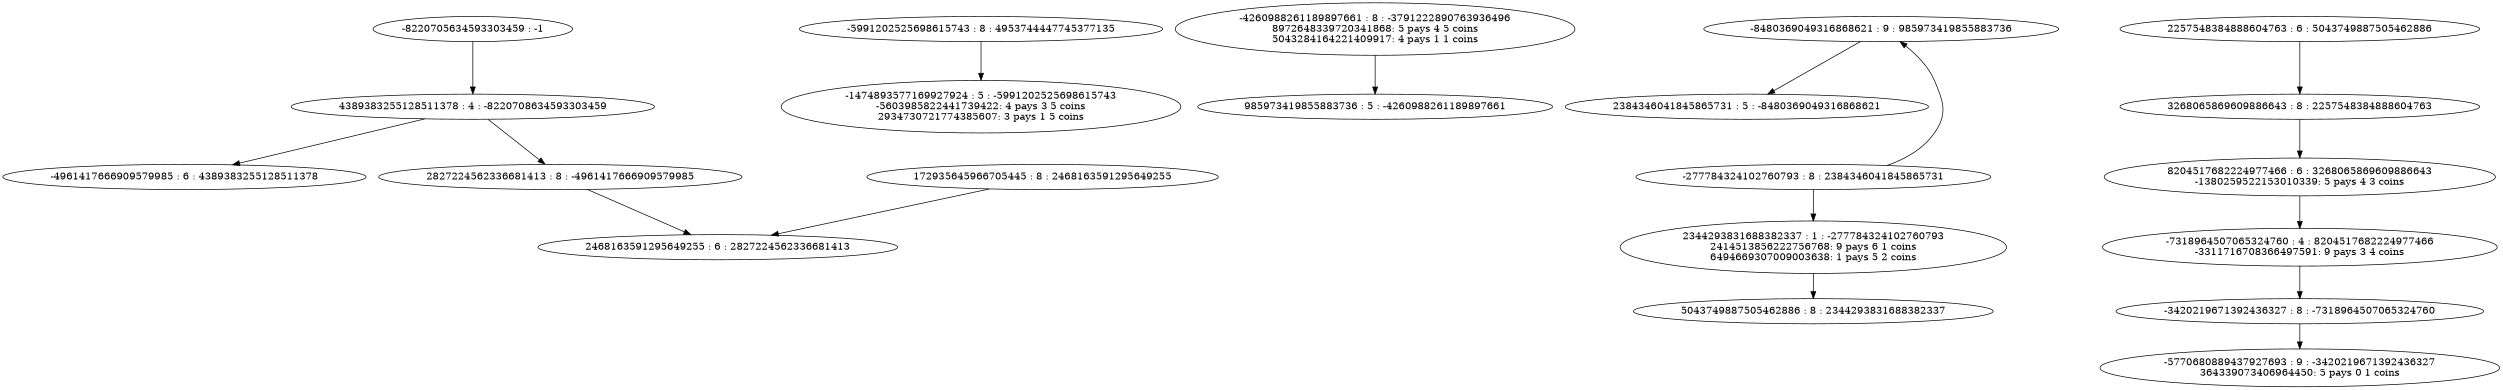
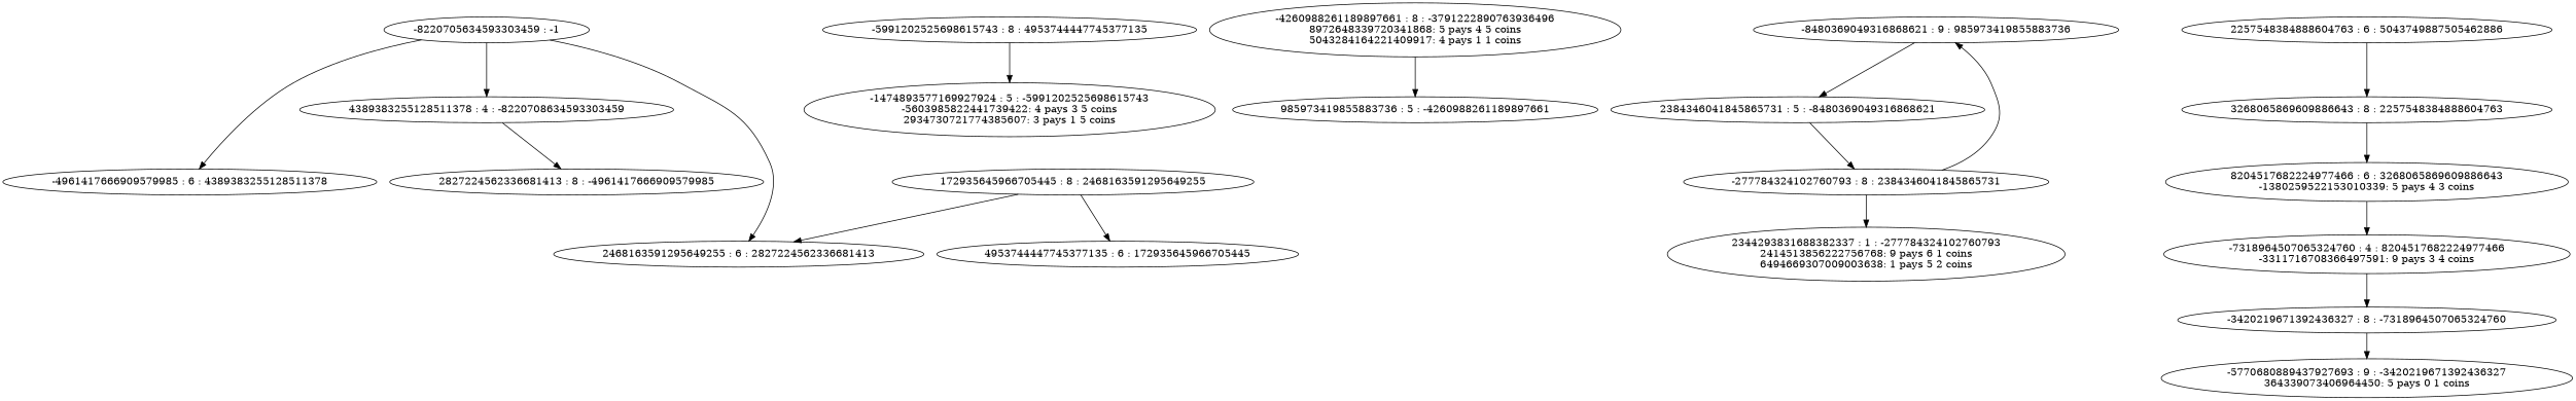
  digraph {
    n1 [label="-8220705634593303459 : -1"]
    n2 [label="4389383255128511378 : 4 : -8220708634593303459\n"]
    n3 [label="-4961417666909579985 : 6 : 4389383255128511378\n"]
    n4 [label="2827224562336681413 : 8 : -4961417666909579985\n"]
    n5 [label="2468163591295649255 : 6 : 2827224562336681413\n"]
    n6 [label="172935645966705445 : 8 : 2468163591295649255\n"]
+   n7 [label="4953744447745377135 : 6 : 172935645966705445\n"]
    n8 [label="-5991202525698615743 : 8 : 4953744447745377135\n"]
    n9 [label="-1474893577169927924 : 5 : -5991202525698615743\n-5603985822441739422: 4 pays 3 5 coins\n2934730721774385607: 3 pays 1 5 coins\n"]
    n10 [label="-4260988261189897661 : 8 : -3791222890763936496\n8972648339720341868: 5 pays 4 5 coins\n5043284164221409917: 4 pays 1 1 coins\n"]
    n11 [label="985973419855883736 : 5 : -4260988261189897661\n"]
    n12 [label="-8480369049316868621 : 9 : 985973419855883736\n"]
    n13 [label="2384346041845865731 : 5 : -8480369049316868621\n"]
    n14 [label="-277784324102760793 : 8 : 2384346041845865731\n"]
    n15 [label="2344293831688382337 : 1 : -277784324102760793\n2414513856222756768: 9 pays 6 1 coins\n6494669307009003638: 1 pays 5 2 coins\n"]
-   n16 [label="5043749887505462886 : 8 : 2344293831688382337\n"]
    n17 [label="2257548384888604763 : 6 : 5043749887505462886\n"]
    n18 [label="3268065869609886643 : 8 : 2257548384888604763\n"]
    n19 [label="8204517682224977466 : 6 : 3268065869609886643\n-1380259522153010339: 5 pays 4 3 coins\n"]
    n20 [label="-7318964507065324760 : 4 : 8204517682224977466\n-3311716708366497591: 9 pays 3 4 coins\n"]
    n21 [label="-3420219671392436327 : 8 : -7318964507065324760\n"]
    n22 [label="-5770680889437927693 : 9 : -3420219671392436327\n364339073406964450: 5 pays 0 1 coins\n"]
    n1 -> n2
-   n2 -> n3
+   n1 -> n3
    n2 -> n4
-   n4 -> n5
+   n1 -> n5
    n6 -> n5
+   n6 -> n7
    n8 -> n9
    n10 -> n11
    n12 -> n13
+   n13 -> n14
    n14 -> n12
    n14 -> n15
-   n15 -> n16
    n17 -> n18
    n18 -> n19
    n19 -> n20
    n20 -> n21
    n21 -> n22
  }
